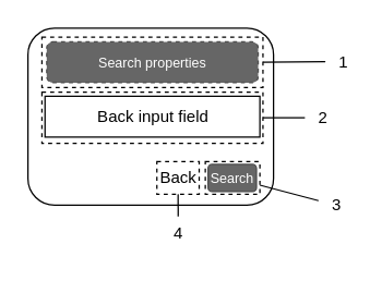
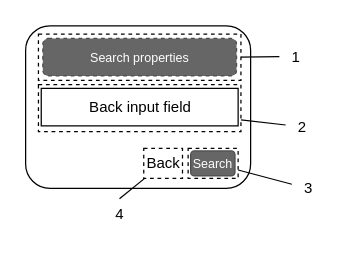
  <mxCell id="0" />
  <mxCell id="1" parent="0" />
  <mxCell id="2" value="" style="rounded=1;whiteSpace=wrap;html=1;" vertex="1" parent="1"><mxGeometry x="20" y="20" width="180" height="130" as="geometry" /></mxCell>
  <mxCell id="3" value="Search properties" style="rounded=1;html=1;shadow=0;dashed=1;whiteSpace=wrap;fontSize=10;fillColor=#666666;align=center;strokeColor=#4D4D4D;fontColor=#ffffff;" vertex="1" parent="1"><mxGeometry x="33.75" y="30" width="155" height="30" as="geometry" /></mxCell>
  <mxCell id="4" value="Back" style="text;html=1;align=center;verticalAlign=middle;resizable=0;points=[];autosize=1;strokeColor=none;fillColor=none;" vertex="1" parent="1"><mxGeometry x="105" y="115" width="50" height="30" as="geometry" /></mxCell>
  <mxCell id="5" value="Search" style="rounded=1;html=1;shadow=0;dashed=0;whiteSpace=wrap;fontSize=10;fillColor=#666666;align=center;strokeColor=#4D4D4D;fontColor=#ffffff;" vertex="1" parent="1"><mxGeometry x="152" y="120" width="35.5" height="20" as="geometry" /></mxCell>
  <mxCell id="6" value="Back input field" style="whiteSpace=wrap;html=1;" vertex="1" parent="1"><mxGeometry x="32.5" y="70" width="157.5" height="30" as="geometry" /></mxCell>
  <mxCell id="7" value="" style="whiteSpace=wrap;html=1;dashed=1;fillColor=none;" vertex="1" parent="1"><mxGeometry x="30.25" y="26.5" width="162" height="37" as="geometry" /></mxCell>
  <mxCell id="8" style="rounded=0;orthogonalLoop=1;jettySize=auto;html=1;endArrow=none;endFill=0;" edge="1" parent="1" source="9" target="14"><mxGeometry relative="1" as="geometry" /></mxCell>
  <mxCell id="9" value="" style="whiteSpace=wrap;html=1;dashed=1;fillColor=none;" vertex="1" parent="1"><mxGeometry x="30.25" y="67" width="162" height="37.5" as="geometry" /></mxCell>
  <mxCell id="10" style="rounded=0;orthogonalLoop=1;jettySize=auto;html=1;endArrow=none;endFill=0;" edge="1" parent="1" source="11" target="15"><mxGeometry relative="1" as="geometry" /></mxCell>
  <mxCell id="11" value="" style="whiteSpace=wrap;html=1;dashed=1;fillColor=none;" vertex="1" parent="1"><mxGeometry x="150" y="118" width="40" height="24" as="geometry" /></mxCell>
  <mxCell id="12" style="rounded=0;orthogonalLoop=1;jettySize=auto;html=1;entryX=1;entryY=0.5;entryDx=0;entryDy=0;endArrow=none;endFill=0;" edge="1" parent="1" source="13" target="7"><mxGeometry relative="1" as="geometry" /></mxCell>
- <mxCell id="13" value="1" style="text;html=1;align=center;verticalAlign=middle;resizable=0;points=[];autosize=1;strokeColor=none;fillColor=none;" vertex="1" parent="1"><mxGeometry x="238" y="31.5" width="25" height="26" as="geometry" /></mxCell>
- <mxCell id="14" value="2" style="text;html=1;align=center;verticalAlign=middle;resizable=0;points=[];autosize=1;strokeColor=none;fillColor=none;" vertex="1" parent="1"><mxGeometry x="223" y="72.75" width="25" height="26" as="geometry" /></mxCell>
+ <mxCell id="13" value="1" style="text;html=1;align=center;verticalAlign=middle;resizable=0;points=[];autosize=1;strokeColor=none;fillColor=none;" vertex="1" parent="1"><mxGeometry x="223" y="31.5" width="25" height="26" as="geometry" /></mxCell>
+ <mxCell id="14" value="2" style="text;html=1;align=center;verticalAlign=middle;resizable=0;points=[];autosize=1;strokeColor=none;fillColor=none;" vertex="1" parent="1"><mxGeometry x="228" y="87.75" width="25" height="26" as="geometry" /></mxCell>
  <mxCell id="15" value="3" style="text;html=1;align=center;verticalAlign=middle;resizable=0;points=[];autosize=1;strokeColor=none;fillColor=none;" vertex="1" parent="1"><mxGeometry x="233" y="137" width="25" height="26" as="geometry" /></mxCell>
  <mxCell id="16" style="edgeStyle=none;rounded=0;orthogonalLoop=1;jettySize=auto;html=1;entryX=0.504;entryY=0.013;entryDx=0;entryDy=0;entryPerimeter=0;endArrow=none;endFill=0;" edge="1" parent="1" source="17" target="18"><mxGeometry relative="1" as="geometry" /></mxCell>
  <mxCell id="17" value="" style="whiteSpace=wrap;html=1;dashed=1;fillColor=none;" vertex="1" parent="1"><mxGeometry x="114.5" y="118" width="31" height="24" as="geometry" /></mxCell>
- <mxCell id="18" value="4" style="text;html=1;align=center;verticalAlign=middle;resizable=0;points=[];autosize=1;strokeColor=none;fillColor=none;" vertex="1" parent="1"><mxGeometry x="117.5" y="158" width="25" height="26" as="geometry" /></mxCell>
+ <mxCell id="18" value="4" style="text;html=1;align=center;verticalAlign=middle;resizable=0;points=[];autosize=1;strokeColor=none;fillColor=none;" vertex="1" parent="1"><mxGeometry x="82.5" y="158" width="25" height="26" as="geometry" /></mxCell>
